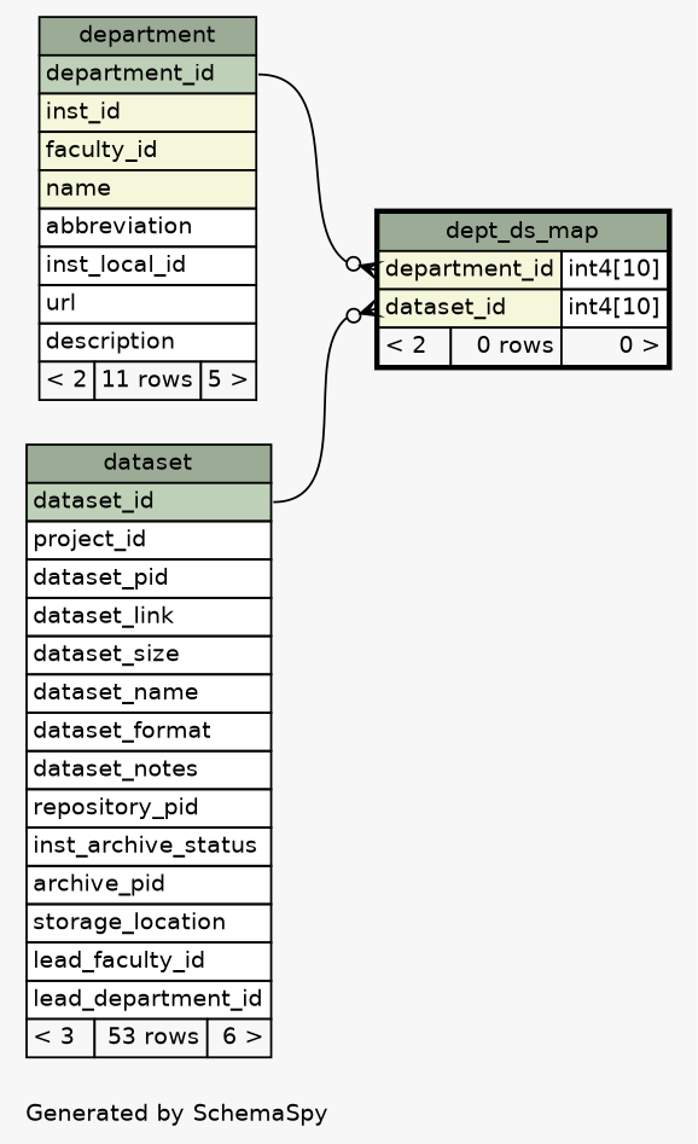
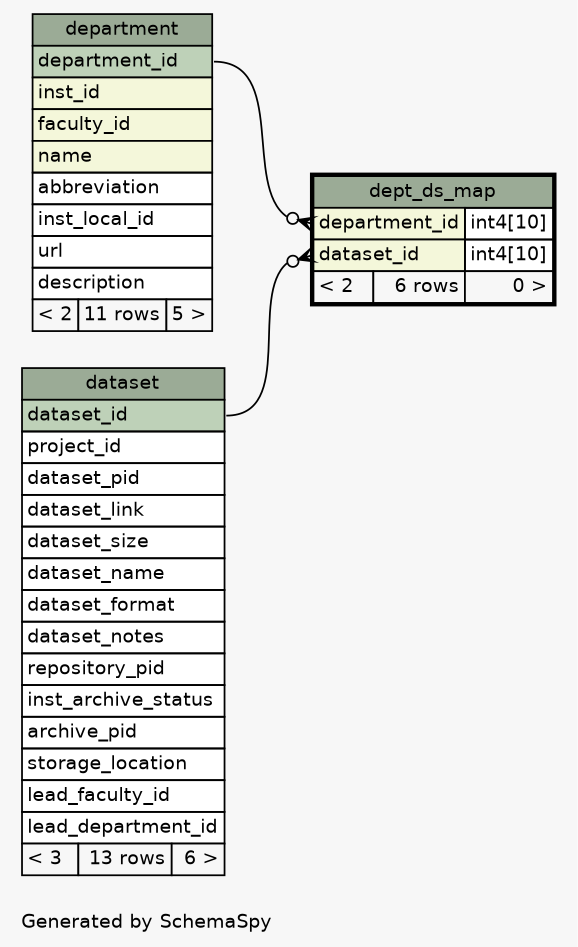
  digraph {
    bgcolor="#f7f7f7"
    fontname=Helvetica
    fontsize=11
    label="\nGenerated by SchemaSpy"
    labeljust=l
    nodesep=0.18
    rankdir=RL
    ranksep=0.46
    node [fontname=Helvetica fontsize=11 shape=plaintext]
    edge [arrowhead=none arrowsize=0.8 arrowtail=crowodot dir=back]
-   n1 [label=<     <TABLE BORDER="0" CELLBORDER="1" CELLSPACING="0" BGCOLOR="#ffffff">       <TR><TD COLSPAN="3" BGCOLOR="#9bab96" ALIGN="CENTER">dataset</TD></TR>       <TR><TD PORT="dataset_id" COLSPAN="3" BGCOLOR="#bed1b8" ALIGN="LEFT">dataset_id</TD></TR>       <TR><TD PORT="project_id" COLSPAN="3" ALIGN="LEFT">project_id</TD></TR>       <TR><TD PORT="dataset_pid" COLSPAN="3" ALIGN="LEFT">dataset_pid</TD></TR>       <TR><TD PORT="dataset_link" COLSPAN="3" ALIGN="LEFT">dataset_link</TD></TR>       <TR><TD PORT="dataset_size" COLSPAN="3" ALIGN="LEFT">dataset_size</TD></TR>       <TR><TD PORT="dataset_name" COLSPAN="3" ALIGN="LEFT">dataset_name</TD></TR>       <TR><TD PORT="dataset_format" COLSPAN="3" ALIGN="LEFT">dataset_format</TD></TR>       <TR><TD PORT="dataset_notes" COLSPAN="3" ALIGN="LEFT">dataset_notes</TD></TR>       <TR><TD PORT="repository_pid" COLSPAN="3" ALIGN="LEFT">repository_pid</TD></TR>       <TR><TD PORT="inst_archive_status" COLSPAN="3" ALIGN="LEFT">inst_archive_status</TD></TR>       <TR><TD PORT="archive_pid" COLSPAN="3" ALIGN="LEFT">archive_pid</TD></TR>       <TR><TD PORT="storage_location" COLSPAN="3" ALIGN="LEFT">storage_location</TD></TR>       <TR><TD PORT="lead_faculty_id" COLSPAN="3" ALIGN="LEFT">lead_faculty_id</TD></TR>       <TR><TD PORT="lead_department_id" COLSPAN="3" ALIGN="LEFT">lead_department_id</TD></TR>       <TR><TD ALIGN="LEFT" BGCOLOR="#f7f7f7">&lt; 3</TD><TD ALIGN="RIGHT" BGCOLOR="#f7f7f7">53 rows</TD><TD ALIGN="RIGHT" BGCOLOR="#f7f7f7">6 &gt;</TD></TR>     </TABLE>>]
+   n1 [label=<     <TABLE BORDER="0" CELLBORDER="1" CELLSPACING="0" BGCOLOR="#ffffff">       <TR><TD COLSPAN="3" BGCOLOR="#9bab96" ALIGN="CENTER">dataset</TD></TR>       <TR><TD PORT="dataset_id" COLSPAN="3" BGCOLOR="#bed1b8" ALIGN="LEFT">dataset_id</TD></TR>       <TR><TD PORT="project_id" COLSPAN="3" ALIGN="LEFT">project_id</TD></TR>       <TR><TD PORT="dataset_pid" COLSPAN="3" ALIGN="LEFT">dataset_pid</TD></TR>       <TR><TD PORT="dataset_link" COLSPAN="3" ALIGN="LEFT">dataset_link</TD></TR>       <TR><TD PORT="dataset_size" COLSPAN="3" ALIGN="LEFT">dataset_size</TD></TR>       <TR><TD PORT="dataset_name" COLSPAN="3" ALIGN="LEFT">dataset_name</TD></TR>       <TR><TD PORT="dataset_format" COLSPAN="3" ALIGN="LEFT">dataset_format</TD></TR>       <TR><TD PORT="dataset_notes" COLSPAN="3" ALIGN="LEFT">dataset_notes</TD></TR>       <TR><TD PORT="repository_pid" COLSPAN="3" ALIGN="LEFT">repository_pid</TD></TR>       <TR><TD PORT="inst_archive_status" COLSPAN="3" ALIGN="LEFT">inst_archive_status</TD></TR>       <TR><TD PORT="archive_pid" COLSPAN="3" ALIGN="LEFT">archive_pid</TD></TR>       <TR><TD PORT="storage_location" COLSPAN="3" ALIGN="LEFT">storage_location</TD></TR>       <TR><TD PORT="lead_faculty_id" COLSPAN="3" ALIGN="LEFT">lead_faculty_id</TD></TR>       <TR><TD PORT="lead_department_id" COLSPAN="3" ALIGN="LEFT">lead_department_id</TD></TR>       <TR><TD ALIGN="LEFT" BGCOLOR="#f7f7f7">&lt; 3</TD><TD ALIGN="RIGHT" BGCOLOR="#f7f7f7">13 rows</TD><TD ALIGN="RIGHT" BGCOLOR="#f7f7f7">6 &gt;</TD></TR>     </TABLE>>]
    n2 [label=<     <TABLE BORDER="0" CELLBORDER="1" CELLSPACING="0" BGCOLOR="#ffffff">       <TR><TD COLSPAN="3" BGCOLOR="#9bab96" ALIGN="CENTER">department</TD></TR>       <TR><TD PORT="department_id" COLSPAN="3" BGCOLOR="#bed1b8" ALIGN="LEFT">department_id</TD></TR>       <TR><TD PORT="inst_id" COLSPAN="3" BGCOLOR="#f4f7da" ALIGN="LEFT">inst_id</TD></TR>       <TR><TD PORT="faculty_id" COLSPAN="3" BGCOLOR="#f4f7da" ALIGN="LEFT">faculty_id</TD></TR>       <TR><TD PORT="name" COLSPAN="3" BGCOLOR="#f4f7da" ALIGN="LEFT">name</TD></TR>       <TR><TD PORT="abbreviation" COLSPAN="3" ALIGN="LEFT">abbreviation</TD></TR>       <TR><TD PORT="inst_local_id" COLSPAN="3" ALIGN="LEFT">inst_local_id</TD></TR>       <TR><TD PORT="url" COLSPAN="3" ALIGN="LEFT">url</TD></TR>       <TR><TD PORT="description" COLSPAN="3" ALIGN="LEFT">description</TD></TR>       <TR><TD ALIGN="LEFT" BGCOLOR="#f7f7f7">&lt; 2</TD><TD ALIGN="RIGHT" BGCOLOR="#f7f7f7">11 rows</TD><TD ALIGN="RIGHT" BGCOLOR="#f7f7f7">5 &gt;</TD></TR>     </TABLE>>]
-   n3 [label=<     <TABLE BORDER="2" CELLBORDER="1" CELLSPACING="0" BGCOLOR="#ffffff">       <TR><TD COLSPAN="3" BGCOLOR="#9bab96" ALIGN="CENTER">dept_ds_map</TD></TR>       <TR><TD PORT="department_id" COLSPAN="2" BGCOLOR="#f4f7da" ALIGN="LEFT">department_id</TD><TD PORT="department_id.type" ALIGN="LEFT">int4[10]</TD></TR>       <TR><TD PORT="dataset_id" COLSPAN="2" BGCOLOR="#f4f7da" ALIGN="LEFT">dataset_id</TD><TD PORT="dataset_id.type" ALIGN="LEFT">int4[10]</TD></TR>       <TR><TD ALIGN="LEFT" BGCOLOR="#f7f7f7">&lt; 2</TD><TD ALIGN="RIGHT" BGCOLOR="#f7f7f7">0 rows</TD><TD ALIGN="RIGHT" BGCOLOR="#f7f7f7">0 &gt;</TD></TR>     </TABLE>>]
+   n3 [label=<     <TABLE BORDER="2" CELLBORDER="1" CELLSPACING="0" BGCOLOR="#ffffff">       <TR><TD COLSPAN="3" BGCOLOR="#9bab96" ALIGN="CENTER">dept_ds_map</TD></TR>       <TR><TD PORT="department_id" COLSPAN="2" BGCOLOR="#f4f7da" ALIGN="LEFT">department_id</TD><TD PORT="department_id.type" ALIGN="LEFT">int4[10]</TD></TR>       <TR><TD PORT="dataset_id" COLSPAN="2" BGCOLOR="#f4f7da" ALIGN="LEFT">dataset_id</TD><TD PORT="dataset_id.type" ALIGN="LEFT">int4[10]</TD></TR>       <TR><TD ALIGN="LEFT" BGCOLOR="#f7f7f7">&lt; 2</TD><TD ALIGN="RIGHT" BGCOLOR="#f7f7f7">6 rows</TD><TD ALIGN="RIGHT" BGCOLOR="#f7f7f7">0 &gt;</TD></TR>     </TABLE>>]
    n3 -> n1 [headport="dataset_id:e" tailport="dataset_id:w"]
    n3 -> n2 [headport="department_id:e" tailport="department_id:w"]
  }
